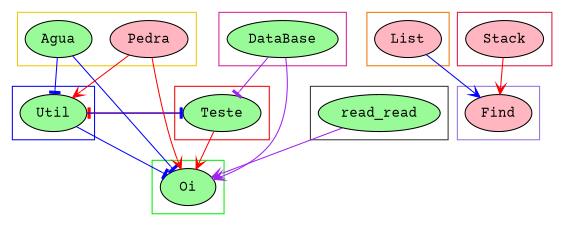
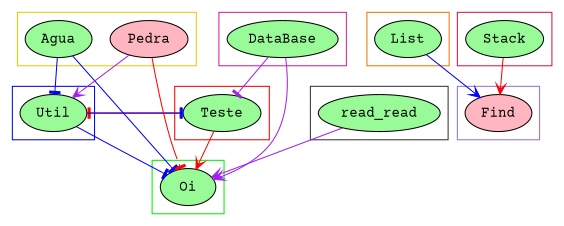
  digraph {
    fontname="Courier Prime"
    node [fillcolor=palegreen fontname="Courier Prime" style=filled]
    edge [arrowhead=vee color=red fontname="Courier Prime"]
    n1 [label=Teste]
    n2 [label=Util]
    n3 [label=Oi]
    n4 [label=Agua]
    n5 [fillcolor=lightpink label=Pedra]
    n6 [label=DataBase]
    n7 [label=read_read]
    n8 [fillcolor=lightpink label=Find]
-   n9 [fillcolor=lightpink label=List]
-   n10 [fillcolor=lightpink label=Stack]
+   n9 [label=List]
+   n10 [label=Stack]
    subgraph cluster_1 {
      color=red2
      n1
    }
    subgraph cluster_2 {
      color=blue2
      n2
    }
    subgraph cluster_3 {
      color=green2
      n3
    }
    subgraph cluster_4 {
      color=gold2
      n4
      n5
    }
    subgraph cluster_5 {
      color=violetred
      n6
    }
    subgraph cluster_6 {
      color=grey20
      n7
    }
    subgraph cluster_7 {
      color=mediumpurple
      n8
    }
    subgraph cluster_8 {
      color=darkorange2
      n9
    }
    subgraph cluster_9 {
      color=crimson
      n10
    }
    n1 -> n2 [arrowhead=tee]
    n1 -> n3
    n2 -> n1 [arrowhead=tee color=blue]
    n2 -> n3 [arrowhead=tee color=blue]
    n4 -> n2 [arrowhead=tee color=blue]
    n4 -> n3 [arrowhead=tee color=blue]
-   n5 -> n2
-   n5 -> n3
+   n5 -> n2 [color=purple]
+   n5 -> n3 [arrowhead=tee]
    n6 -> n1 [arrowhead=tee color=purple]
    n6 -> n3 [color=purple]
    n7 -> n3 [color=purple]
    n9 -> n8 [color=blue]
    n10 -> n8
  }
